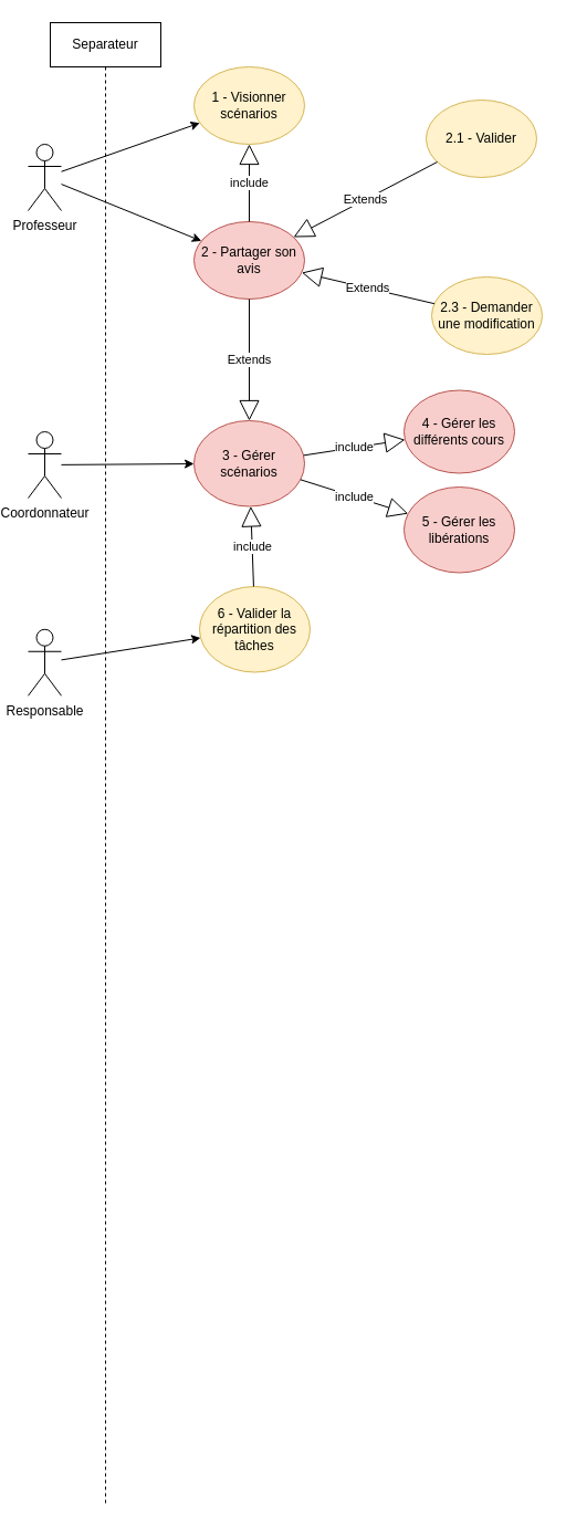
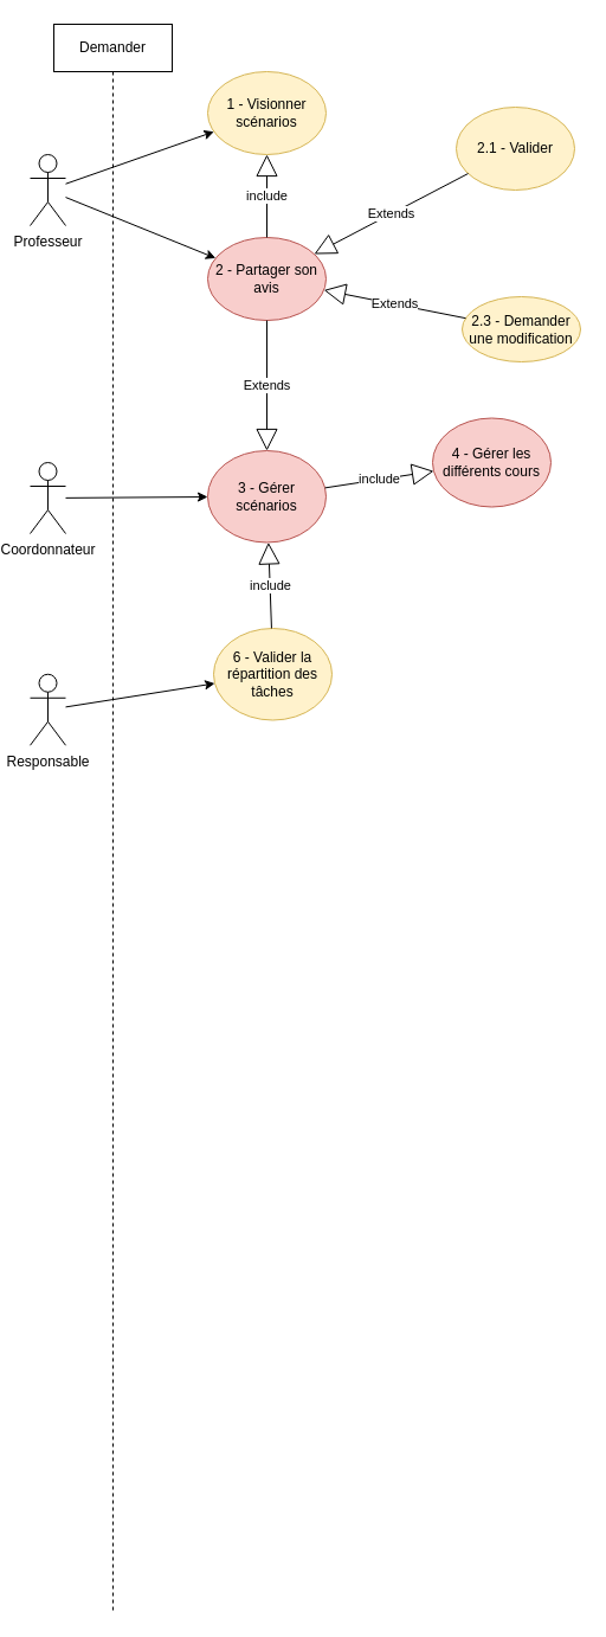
  <mxCell id="0" />
  <mxCell id="1" parent="0" />
- <mxCell id="2" value="Separateur" style="shape=umlLifeline;perimeter=lifelinePerimeter;whiteSpace=wrap;html=1;container=1;collapsible=0;recursiveResize=0;outlineConnect=0;" parent="1" vertex="1"><mxGeometry x="40" y="20" width="100" height="1340" as="geometry" /></mxCell>
+ <mxCell id="2" value="Demander" style="shape=umlLifeline;perimeter=lifelinePerimeter;whiteSpace=wrap;html=1;container=1;collapsible=0;recursiveResize=0;outlineConnect=0;" parent="1" vertex="1"><mxGeometry x="40" y="20" width="100" height="1340" as="geometry" /></mxCell>
  <mxCell id="3" value="Coordonnateur" style="shape=umlActor;verticalLabelPosition=bottom;verticalAlign=top;html=1;" parent="2" vertex="1"><mxGeometry x="-20" y="370" width="30" height="60" as="geometry" /></mxCell>
  <mxCell id="4" style="edgeStyle=none;html=1;" parent="1" source="6" target="10" edge="1"><mxGeometry relative="1" as="geometry" /></mxCell>
  <mxCell id="5" style="edgeStyle=none;html=1;" parent="1" source="6" target="20" edge="1"><mxGeometry relative="1" as="geometry" /></mxCell>
  <mxCell id="6" value="Professeur" style="shape=umlActor;verticalLabelPosition=bottom;verticalAlign=top;html=1;" parent="1" vertex="1"><mxGeometry x="20" y="130" width="30" height="60" as="geometry" /></mxCell>
  <mxCell id="7" value="3 - Gérer scénarios" style="ellipse;whiteSpace=wrap;html=1;fillColor=#f8cecc;strokeColor=#b85450;" parent="1" vertex="1"><mxGeometry x="170" y="380" width="100" height="77.5" as="geometry" /></mxCell>
  <mxCell id="8" style="edgeStyle=none;html=1;" parent="1" source="3" target="7" edge="1"><mxGeometry relative="1" as="geometry"><mxPoint x="165" y="386.751" as="sourcePoint" /></mxGeometry></mxCell>
- <mxCell id="9" value="2.3 - Demander une modification" style="ellipse;whiteSpace=wrap;html=1;fillColor=#fff2cc;strokeColor=#d6b656;" parent="1" vertex="1"><mxGeometry x="385" y="250" width="100" height="70" as="geometry" /></mxCell>
+ <mxCell id="9" value="2.3 - Demander une modification" style="ellipse;whiteSpace=wrap;html=1;fillColor=#fff2cc;strokeColor=#d6b656;" parent="1" vertex="1"><mxGeometry x="385" y="250" width="100" height="55" as="geometry" /></mxCell>
  <mxCell id="10" value="2 - Partager son avis" style="ellipse;whiteSpace=wrap;html=1;fillColor=#f8cecc;strokeColor=#b85450;" parent="1" vertex="1"><mxGeometry x="170" y="200" width="100" height="70" as="geometry" /></mxCell>
  <mxCell id="11" value="4 - Gérer les différents cours" style="ellipse;whiteSpace=wrap;html=1;fillColor=#f8cecc;strokeColor=#b85450;" parent="1" vertex="1"><mxGeometry x="360" y="352.5" width="100" height="75" as="geometry" /></mxCell>
  <mxCell id="12" value="6 - Valider la répartition des tâches" style="ellipse;whiteSpace=wrap;html=1;fillColor=#fff2cc;strokeColor=#d6b656;" parent="1" vertex="1"><mxGeometry x="175" y="530" width="100" height="77.5" as="geometry" /></mxCell>
  <mxCell id="13" style="edgeStyle=none;html=1;" parent="1" source="14" target="12" edge="1"><mxGeometry relative="1" as="geometry" /></mxCell>
  <mxCell id="14" value="Responsable" style="shape=umlActor;verticalLabelPosition=bottom;verticalAlign=top;html=1;" parent="1" vertex="1"><mxGeometry x="20" y="568.75" width="30" height="60" as="geometry" /></mxCell>
- <mxCell id="15" value="5 - Gérer les libérations" style="ellipse;whiteSpace=wrap;html=1;fillColor=#f8cecc;strokeColor=#b85450;" parent="1" vertex="1"><mxGeometry x="360" y="440" width="100" height="77.5" as="geometry" /></mxCell>
  <mxCell id="16" value="Extends" style="endArrow=block;endSize=16;endFill=0;html=1;" parent="1" source="9" target="10" edge="1"><mxGeometry width="160" relative="1" as="geometry"><mxPoint x="160" y="260" as="sourcePoint" /><mxPoint x="350" y="260" as="targetPoint" /></mxGeometry></mxCell>
  <mxCell id="17" value="include" style="endArrow=block;endSize=16;endFill=0;html=1;" parent="1" source="7" target="11" edge="1"><mxGeometry width="160" relative="1" as="geometry"><mxPoint x="-5" y="490" as="sourcePoint" /><mxPoint x="155" y="490" as="targetPoint" /></mxGeometry></mxCell>
  <mxCell id="18" value="2.1 - Valider" style="ellipse;whiteSpace=wrap;html=1;fillColor=#fff2cc;strokeColor=#d6b656;" parent="1" vertex="1"><mxGeometry x="380" y="90" width="100" height="70" as="geometry" /></mxCell>
  <mxCell id="19" value="Extends" style="endArrow=block;endSize=16;endFill=0;html=1;" parent="1" source="18" target="10" edge="1"><mxGeometry width="160" relative="1" as="geometry"><mxPoint x="160" y="180" as="sourcePoint" /><mxPoint x="270" y="125" as="targetPoint" /></mxGeometry></mxCell>
  <mxCell id="20" value="1 - Visionner scénarios" style="ellipse;whiteSpace=wrap;html=1;fillColor=#fff2cc;strokeColor=#d6b656;" parent="1" vertex="1"><mxGeometry x="170" y="60" width="100" height="70" as="geometry" /></mxCell>
- <mxCell id="21" value="include" style="endArrow=block;endSize=16;endFill=0;html=1;" parent="1" source="7" target="15" edge="1"><mxGeometry width="160" relative="1" as="geometry"><mxPoint x="277.372" y="361.147" as="sourcePoint" /><mxPoint x="372.908" y="387.398" as="targetPoint" /></mxGeometry></mxCell>
  <mxCell id="22" value="include" style="endArrow=block;endSize=16;endFill=0;html=1;" parent="1" source="10" target="20" edge="1"><mxGeometry width="160" relative="1" as="geometry"><mxPoint x="287.372" y="371.147" as="sourcePoint" /><mxPoint x="382.908" y="397.398" as="targetPoint" /></mxGeometry></mxCell>
  <mxCell id="23" value="include" style="endArrow=block;endSize=16;endFill=0;html=1;" parent="1" source="12" target="7" edge="1"><mxGeometry width="160" relative="1" as="geometry"><mxPoint x="330" y="570" as="sourcePoint" /><mxPoint x="392.908" y="407.398" as="targetPoint" /></mxGeometry></mxCell>
  <mxCell id="24" value="Extends" style="endArrow=block;endSize=16;endFill=0;html=1;" parent="1" source="10" target="7" edge="1"><mxGeometry width="160" relative="1" as="geometry"><mxPoint x="360" y="310" as="sourcePoint" /><mxPoint x="80" y="376.01" as="targetPoint" /></mxGeometry></mxCell>
